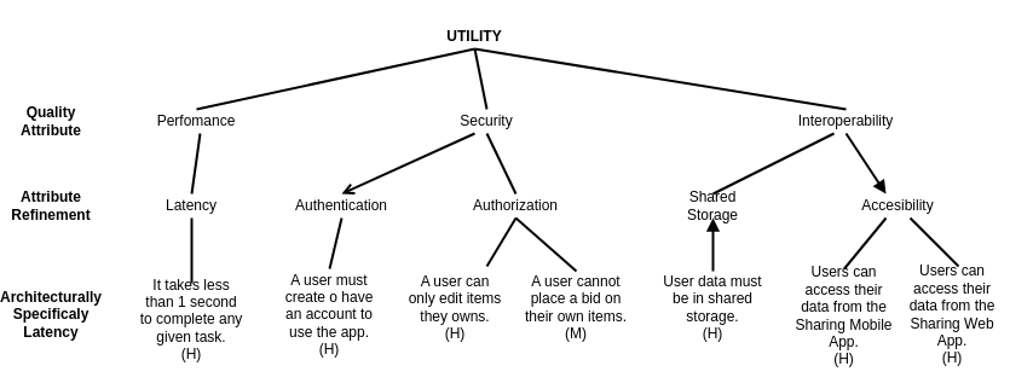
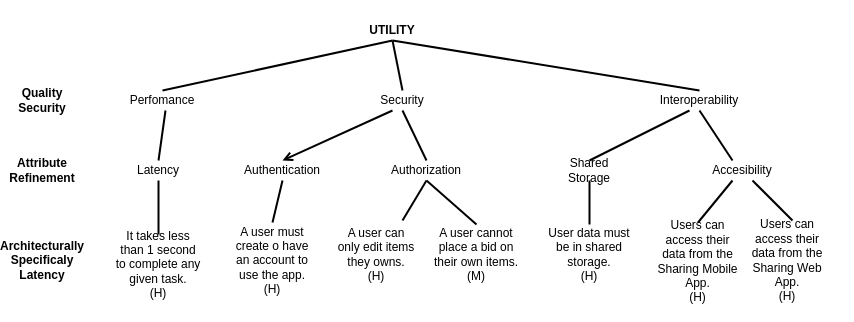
  <mxCell id="0" />
  <mxCell id="1" parent="0" />
  <mxCell id="2" value="UTILITY" style="text;html=1;strokeColor=none;fillColor=none;align=center;verticalAlign=middle;whiteSpace=wrap;rounded=0;fontStyle=1" vertex="1" parent="1"><mxGeometry x="370" y="20" width="40" height="20" as="geometry" /></mxCell>
  <mxCell id="3" value="Perfomance" style="text;html=1;strokeColor=none;fillColor=none;align=center;verticalAlign=middle;whiteSpace=wrap;rounded=0;" vertex="1" parent="1"><mxGeometry x="140" y="90" width="40" height="20" as="geometry" /></mxCell>
  <mxCell id="4" value="" style="endArrow=none;html=1;strokeWidth=2;entryX=0.5;entryY=1;entryDx=0;entryDy=0;exitX=0.5;exitY=0;exitDx=0;exitDy=0;" edge="1" parent="1" source="3" target="2"><mxGeometry width="50" height="50" relative="1" as="geometry"><mxPoint x="130" y="180" as="sourcePoint" /><mxPoint x="180" y="130" as="targetPoint" /></mxGeometry></mxCell>
  <mxCell id="5" value="Security" style="text;html=1;strokeColor=none;fillColor=none;align=center;verticalAlign=middle;whiteSpace=wrap;rounded=0;" vertex="1" parent="1"><mxGeometry x="380" y="90" width="40" height="20" as="geometry" /></mxCell>
  <mxCell id="6" value="Interoperability" style="text;html=1;strokeColor=none;fillColor=none;align=center;verticalAlign=middle;whiteSpace=wrap;rounded=0;" vertex="1" parent="1"><mxGeometry x="677" y="90" width="40" height="20" as="geometry" /></mxCell>
  <mxCell id="7" value="" style="endArrow=none;html=1;strokeWidth=2;exitX=0.5;exitY=0;exitDx=0;exitDy=0;" edge="1" parent="1" source="5"><mxGeometry width="50" height="50" relative="1" as="geometry"><mxPoint x="170" y="100" as="sourcePoint" /><mxPoint x="390" y="40" as="targetPoint" /></mxGeometry></mxCell>
  <mxCell id="8" value="" style="endArrow=none;html=1;strokeWidth=2;exitX=0.5;exitY=0;exitDx=0;exitDy=0;entryX=0.5;entryY=1;entryDx=0;entryDy=0;" edge="1" parent="1" source="6" target="2"><mxGeometry width="50" height="50" relative="1" as="geometry"><mxPoint x="410" y="100" as="sourcePoint" /><mxPoint x="400" y="50" as="targetPoint" /></mxGeometry></mxCell>
  <mxCell id="9" value="Latency" style="text;html=1;strokeColor=none;fillColor=none;align=center;verticalAlign=middle;whiteSpace=wrap;rounded=0;" vertex="1" parent="1"><mxGeometry x="136" y="160" width="40" height="20" as="geometry" /></mxCell>
  <mxCell id="10" value="" style="endArrow=none;html=1;strokeWidth=2;entryX=0.5;entryY=0;entryDx=0;entryDy=0;exitX=0.5;exitY=1;exitDx=0;exitDy=0;" edge="1" parent="1" target="9"><mxGeometry width="50" height="50" relative="1" as="geometry"><mxPoint x="163" y="110" as="sourcePoint" /><mxPoint x="153" y="160" as="targetPoint" /></mxGeometry></mxCell>
  <mxCell id="11" value="Authentication" style="text;html=1;strokeColor=none;fillColor=none;align=center;verticalAlign=middle;whiteSpace=wrap;rounded=0;" vertex="1" parent="1"><mxGeometry x="260" y="160" width="40" height="20" as="geometry" /></mxCell>
  <mxCell id="12" value="Authorization" style="text;html=1;strokeColor=none;fillColor=none;align=center;verticalAlign=middle;whiteSpace=wrap;rounded=0;" vertex="1" parent="1"><mxGeometry x="404" y="160" width="40" height="20" as="geometry" /></mxCell>
  <mxCell id="13" value="" style="endArrow=open;html=1;strokeWidth=2;entryX=0.5;entryY=0;entryDx=0;entryDy=0;exitX=0.25;exitY=1;exitDx=0;exitDy=0;" edge="1" parent="1" source="5" target="11"><mxGeometry width="50" height="50" relative="1" as="geometry"><mxPoint x="173" y="120" as="sourcePoint" /><mxPoint x="166" y="170" as="targetPoint" /></mxGeometry></mxCell>
  <mxCell id="14" value="" style="endArrow=none;html=1;strokeWidth=2;entryX=0.5;entryY=0;entryDx=0;entryDy=0;exitX=0.5;exitY=1;exitDx=0;exitDy=0;" edge="1" parent="1" source="5" target="12"><mxGeometry width="50" height="50" relative="1" as="geometry"><mxPoint x="400" y="120" as="sourcePoint" /><mxPoint x="310" y="170" as="targetPoint" /></mxGeometry></mxCell>
  <mxCell id="15" value="Shared Storage" style="text;html=1;strokeColor=none;fillColor=none;align=center;verticalAlign=middle;whiteSpace=wrap;rounded=0;" vertex="1" parent="1"><mxGeometry x="567" y="160" width="40" height="20" as="geometry" /></mxCell>
  <mxCell id="16" value="Accesibility" style="text;html=1;strokeColor=none;fillColor=none;align=center;verticalAlign=middle;whiteSpace=wrap;rounded=0;" vertex="1" parent="1"><mxGeometry x="720" y="160" width="40" height="20" as="geometry" /></mxCell>
  <mxCell id="17" value="" style="endArrow=none;html=1;strokeWidth=2;entryX=0.5;entryY=0;entryDx=0;entryDy=0;exitX=0.25;exitY=1;exitDx=0;exitDy=0;" edge="1" parent="1" source="6" target="15"><mxGeometry width="50" height="50" relative="1" as="geometry"><mxPoint x="410" y="120" as="sourcePoint" /><mxPoint x="460" y="170" as="targetPoint" /></mxGeometry></mxCell>
- <mxCell id="18" value="" style="endArrow=block;html=1;strokeWidth=2;entryX=0.25;entryY=0;entryDx=0;entryDy=0;exitX=0.5;exitY=1;exitDx=0;exitDy=0;" edge="1" parent="1" source="6" target="16"><mxGeometry width="50" height="50" relative="1" as="geometry"><mxPoint x="700" y="120" as="sourcePoint" /><mxPoint x="620" y="170" as="targetPoint" /></mxGeometry></mxCell>
- <mxCell id="19" value="Quality Attribute" style="text;html=1;strokeColor=none;fillColor=none;align=center;verticalAlign=middle;whiteSpace=wrap;rounded=0;fontStyle=1" vertex="1" parent="1"><mxGeometry x="20" y="90" width="40" height="20" as="geometry" /></mxCell>
+ <mxCell id="18" value="" style="endArrow=none;html=1;strokeWidth=2;entryX=0.25;entryY=0;entryDx=0;entryDy=0;exitX=0.5;exitY=1;exitDx=0;exitDy=0;" edge="1" parent="1" source="6" target="16"><mxGeometry width="50" height="50" relative="1" as="geometry"><mxPoint x="700" y="120" as="sourcePoint" /><mxPoint x="620" y="170" as="targetPoint" /></mxGeometry></mxCell>
+ <mxCell id="19" value="Quality Security" style="text;html=1;strokeColor=none;fillColor=none;align=center;verticalAlign=middle;whiteSpace=wrap;rounded=0;fontStyle=1" vertex="1" parent="1"><mxGeometry x="20" y="90" width="40" height="20" as="geometry" /></mxCell>
  <mxCell id="20" value="Attribute Refinement" style="text;html=1;strokeColor=none;fillColor=none;align=center;verticalAlign=middle;whiteSpace=wrap;rounded=0;fontStyle=1" vertex="1" parent="1"><mxGeometry x="20" y="160" width="40" height="20" as="geometry" /></mxCell>
  <mxCell id="21" value="Architecturally Specificaly Latency" style="text;html=1;strokeColor=none;fillColor=none;align=center;verticalAlign=middle;whiteSpace=wrap;rounded=0;fontStyle=1" vertex="1" parent="1"><mxGeometry x="20" y="250" width="40" height="20" as="geometry" /></mxCell>
  <mxCell id="22" value="&lt;div&gt;It takes less than 1 second to complete any given task.&lt;/div&gt;&lt;div&gt;(H)&lt;br&gt;&lt;/div&gt;" style="text;html=1;strokeColor=none;fillColor=none;align=center;verticalAlign=middle;whiteSpace=wrap;rounded=0;" vertex="1" parent="1"><mxGeometry x="111" y="234" width="90" height="60" as="geometry" /></mxCell>
  <mxCell id="23" value="" style="endArrow=none;html=1;strokeWidth=2;entryX=0.5;entryY=1;entryDx=0;entryDy=0;exitX=0.5;exitY=0;exitDx=0;exitDy=0;" edge="1" parent="1" source="22" target="9"><mxGeometry width="50" height="50" relative="1" as="geometry"><mxPoint x="173" y="120" as="sourcePoint" /><mxPoint x="166" y="170" as="targetPoint" /></mxGeometry></mxCell>
  <mxCell id="24" value="&lt;div&gt;A user must create o have an account to use the app. &lt;br&gt;&lt;/div&gt;&lt;div&gt;(H)&lt;br&gt;&lt;/div&gt;" style="text;html=1;strokeColor=none;fillColor=none;align=center;verticalAlign=middle;whiteSpace=wrap;rounded=0;" vertex="1" parent="1"><mxGeometry x="230" y="222" width="80" height="76" as="geometry" /></mxCell>
  <mxCell id="25" value="" style="endArrow=none;html=1;strokeWidth=2;entryX=0.5;entryY=1;entryDx=0;entryDy=0;exitX=0.5;exitY=0;exitDx=0;exitDy=0;" edge="1" parent="1" source="24" target="11"><mxGeometry width="50" height="50" relative="1" as="geometry"><mxPoint x="166" y="244" as="sourcePoint" /><mxPoint x="166" y="190" as="targetPoint" /></mxGeometry></mxCell>
  <mxCell id="26" value="&lt;div&gt;A user can only edit items they owns. &lt;br&gt;&lt;/div&gt;&lt;div&gt;(H)&lt;br&gt;&lt;/div&gt;" style="text;html=1;strokeColor=none;fillColor=none;align=center;verticalAlign=middle;whiteSpace=wrap;rounded=0;" vertex="1" parent="1"><mxGeometry x="334" y="234" width="80" height="40" as="geometry" /></mxCell>
  <mxCell id="27" value="" style="endArrow=none;html=1;strokeWidth=2;entryX=0.5;entryY=1;entryDx=0;entryDy=0;" edge="1" parent="1" target="12"><mxGeometry width="50" height="50" relative="1" as="geometry"><mxPoint x="400" y="220" as="sourcePoint" /><mxPoint x="310" y="190" as="targetPoint" /></mxGeometry></mxCell>
  <mxCell id="28" value="&lt;div&gt;A user cannot place a bid on their own items. &lt;br&gt;&lt;/div&gt;&lt;div&gt;(M)&lt;br&gt;&lt;/div&gt;" style="text;html=1;strokeColor=none;fillColor=none;align=center;verticalAlign=middle;whiteSpace=wrap;rounded=0;" vertex="1" parent="1"><mxGeometry x="429" y="224" width="90" height="60" as="geometry" /></mxCell>
  <mxCell id="29" value="" style="endArrow=none;html=1;strokeWidth=2;entryX=0.5;entryY=1;entryDx=0;entryDy=0;exitX=0.5;exitY=0;exitDx=0;exitDy=0;" edge="1" parent="1" source="28" target="12"><mxGeometry width="50" height="50" relative="1" as="geometry"><mxPoint x="423.514" y="244" as="sourcePoint" /><mxPoint x="460" y="190" as="targetPoint" /></mxGeometry></mxCell>
  <mxCell id="30" value="&lt;div&gt;User data must be in shared storage.&lt;/div&gt;&lt;div&gt;(H)&lt;br&gt;&lt;/div&gt;" style="text;html=1;strokeColor=none;fillColor=none;align=center;verticalAlign=middle;whiteSpace=wrap;rounded=0;" vertex="1" parent="1"><mxGeometry x="542" y="224" width="90" height="60" as="geometry" /></mxCell>
- <mxCell id="31" value="" style="endArrow=block;html=1;strokeWidth=2;entryX=0.5;entryY=1;entryDx=0;entryDy=0;exitX=0.5;exitY=0;exitDx=0;exitDy=0;" edge="1" parent="1" source="30" target="15"><mxGeometry width="50" height="50" relative="1" as="geometry"><mxPoint x="515" y="234" as="sourcePoint" /><mxPoint x="460" y="190" as="targetPoint" /></mxGeometry></mxCell>
+ <mxCell id="31" value="" style="endArrow=none;html=1;strokeWidth=2;entryX=0.5;entryY=1;entryDx=0;entryDy=0;exitX=0.5;exitY=0;exitDx=0;exitDy=0;" edge="1" parent="1" source="30" target="15"><mxGeometry width="50" height="50" relative="1" as="geometry"><mxPoint x="515" y="234" as="sourcePoint" /><mxPoint x="460" y="190" as="targetPoint" /></mxGeometry></mxCell>
  <mxCell id="32" value="&lt;div&gt;Users can access their data from the Sharing Mobile App. &lt;br&gt;&lt;/div&gt;&lt;div&gt;(H)&lt;br&gt;&lt;/div&gt;" style="text;html=1;strokeColor=none;fillColor=none;align=center;verticalAlign=middle;whiteSpace=wrap;rounded=0;" vertex="1" parent="1"><mxGeometry x="651" y="222" width="89" height="78" as="geometry" /></mxCell>
  <mxCell id="33" value="&lt;div&gt;Users can access their data from the Sharing Web App. &lt;br&gt;&lt;/div&gt;&lt;div&gt;(H)&lt;br&gt;&lt;/div&gt;" style="text;html=1;strokeColor=none;fillColor=none;align=center;verticalAlign=middle;whiteSpace=wrap;rounded=0;" vertex="1" parent="1"><mxGeometry x="740" y="230" width="90" height="60" as="geometry" /></mxCell>
  <mxCell id="34" value="" style="endArrow=none;html=1;strokeWidth=2;entryX=0.25;entryY=1;entryDx=0;entryDy=0;exitX=0.5;exitY=0;exitDx=0;exitDy=0;" edge="1" parent="1" source="32" target="16"><mxGeometry width="50" height="50" relative="1" as="geometry"><mxPoint x="597" y="234" as="sourcePoint" /><mxPoint x="597" y="190" as="targetPoint" /></mxGeometry></mxCell>
  <mxCell id="35" value="" style="endArrow=none;html=1;strokeWidth=2;entryX=0.75;entryY=1;entryDx=0;entryDy=0;" edge="1" parent="1" target="16"><mxGeometry width="50" height="50" relative="1" as="geometry"><mxPoint x="790" y="220" as="sourcePoint" /><mxPoint x="740" y="190" as="targetPoint" /></mxGeometry></mxCell>
